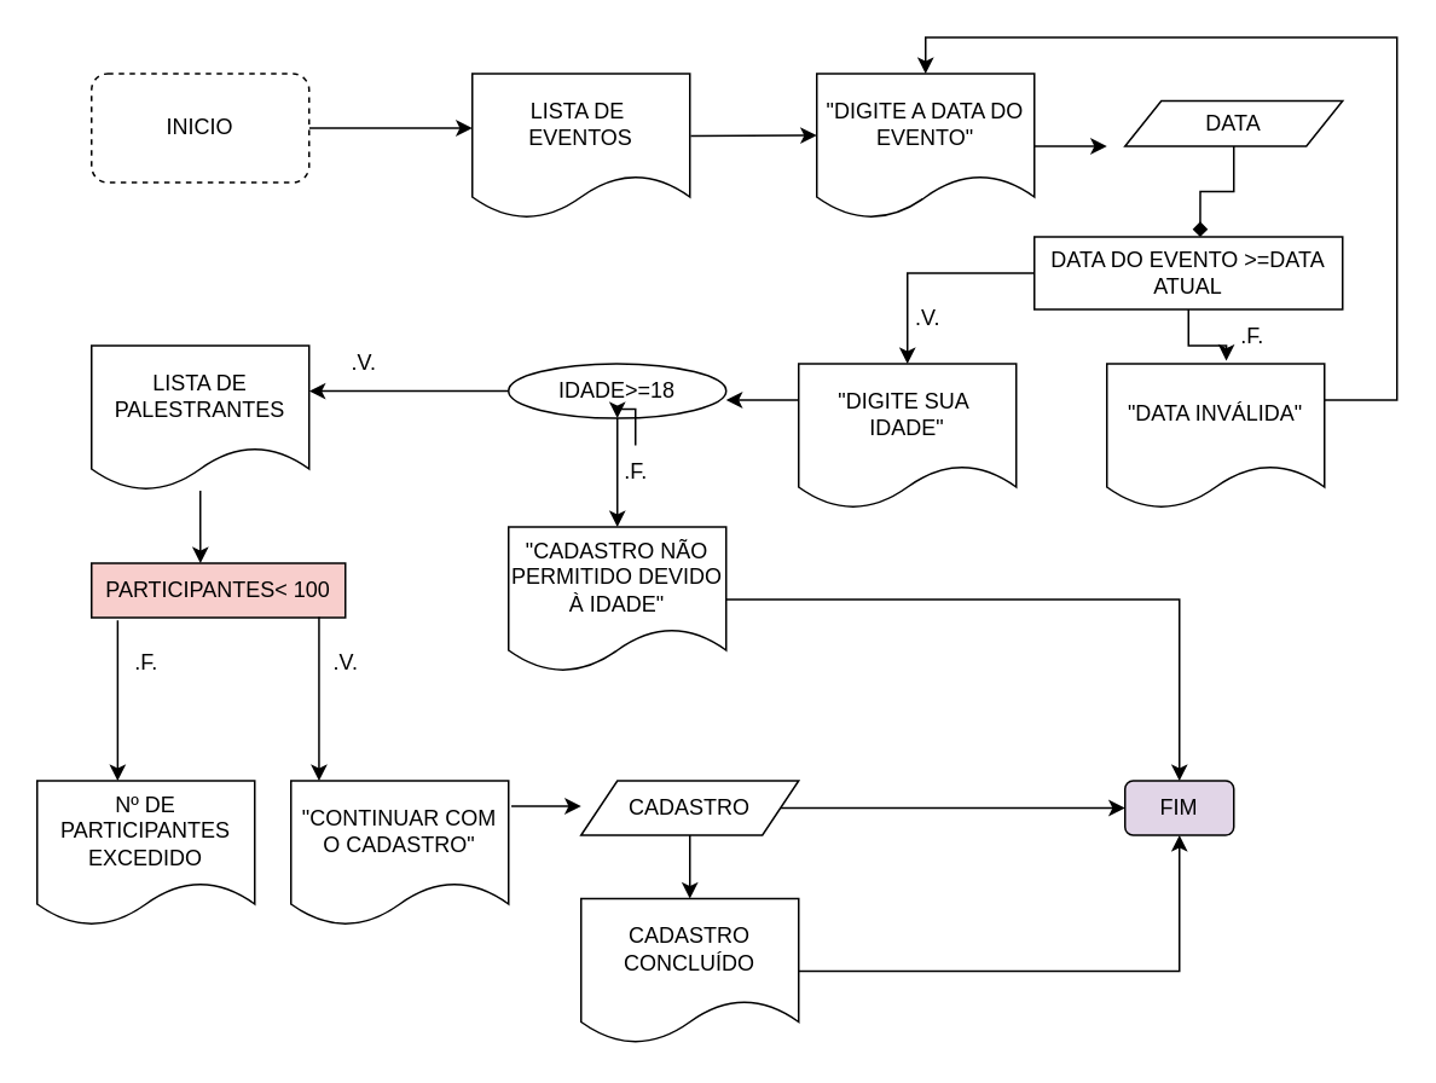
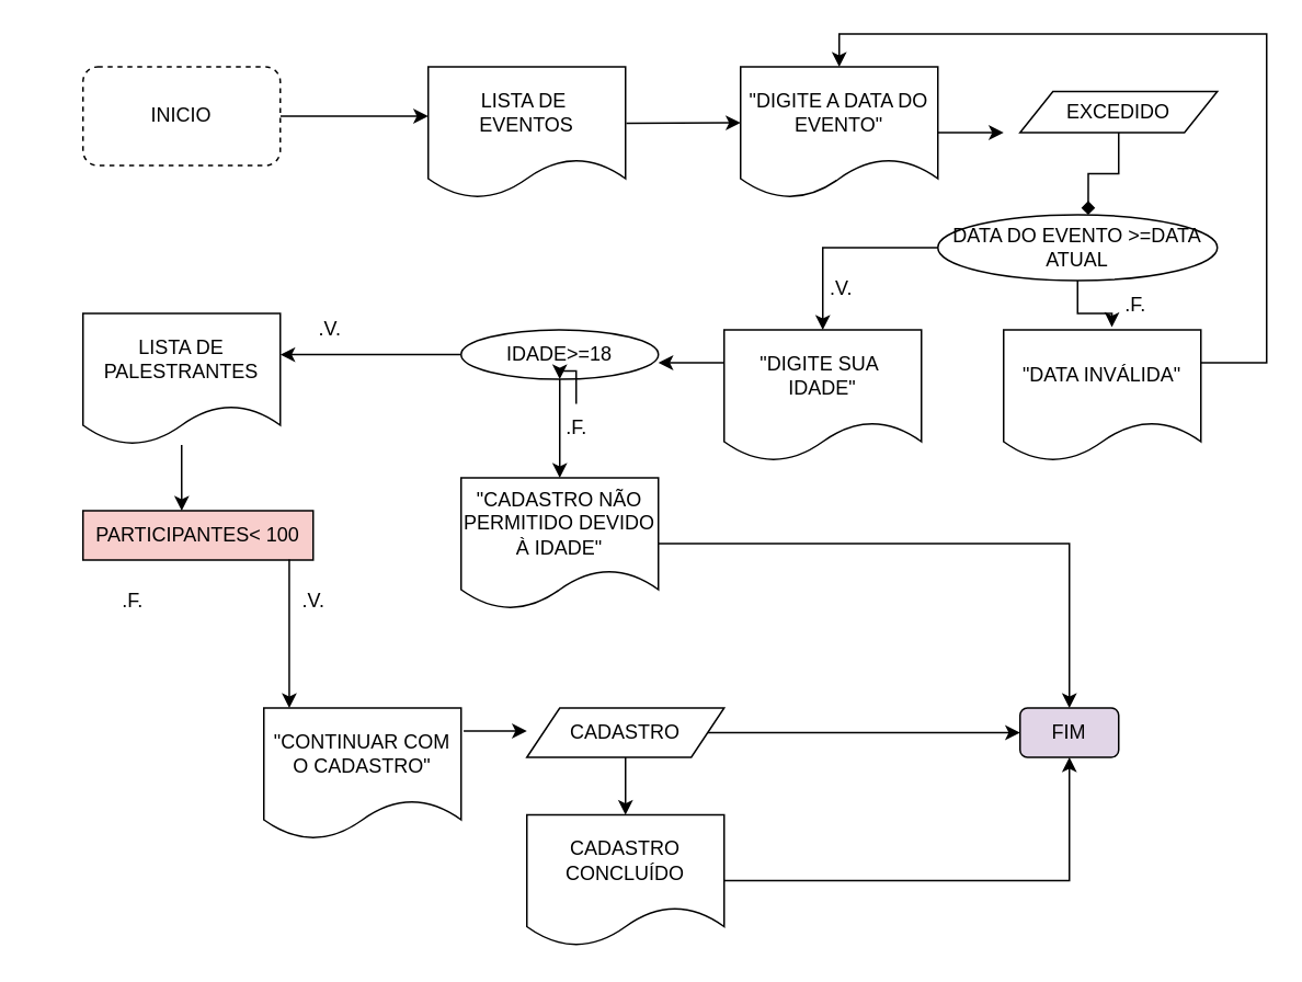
  <mxCell id="0" />
  <mxCell id="1" parent="0" />
  <mxCell id="2" style="edgeStyle=orthogonalEdgeStyle;rounded=0;orthogonalLoop=1;jettySize=auto;html=1;" parent="1" source="3" edge="1"><mxGeometry relative="1" as="geometry"><mxPoint x="260" y="70" as="targetPoint" /></mxGeometry></mxCell>
  <mxCell id="3" value="INICIO" style="rounded=1;whiteSpace=wrap;html=1;dashed=1;" parent="1" vertex="1"><mxGeometry x="50" y="40" width="120" height="60" as="geometry" /></mxCell>
  <mxCell id="4" value="LISTA DE&amp;nbsp;&lt;br&gt;EVENTOS" style="shape=document;whiteSpace=wrap;html=1;boundedLbl=1;" parent="1" vertex="1"><mxGeometry x="260" y="40" width="120" height="80" as="geometry" /></mxCell>
  <mxCell id="5" value="" style="endArrow=classic;html=1;rounded=0;exitX=1.004;exitY=0.429;exitDx=0;exitDy=0;exitPerimeter=0;" parent="1" source="4" edge="1"><mxGeometry width="50" height="50" relative="1" as="geometry"><mxPoint x="370" y="270" as="sourcePoint" /><mxPoint x="450" y="74" as="targetPoint" /></mxGeometry></mxCell>
  <mxCell id="6" style="edgeStyle=orthogonalEdgeStyle;rounded=0;orthogonalLoop=1;jettySize=auto;html=1;" parent="1" source="7" edge="1"><mxGeometry relative="1" as="geometry"><mxPoint x="610" y="80" as="targetPoint" /></mxGeometry></mxCell>
  <mxCell id="7" value="&quot;DIGITE A DATA DO EVENTO&quot;" style="shape=document;whiteSpace=wrap;html=1;boundedLbl=1;" parent="1" vertex="1"><mxGeometry x="450" y="40" width="120" height="80" as="geometry" /></mxCell>
  <mxCell id="8" style="edgeStyle=orthogonalEdgeStyle;rounded=0;orthogonalLoop=1;jettySize=auto;html=1;entryX=0.538;entryY=0;entryDx=0;entryDy=0;entryPerimeter=0;endArrow=diamond;" parent="1" source="9" target="12" edge="1"><mxGeometry relative="1" as="geometry" /></mxCell>
- <mxCell id="9" value="DATA" style="shape=parallelogram;perimeter=parallelogramPerimeter;whiteSpace=wrap;html=1;fixedSize=1;" parent="1" vertex="1"><mxGeometry x="620" y="55" width="120" height="25" as="geometry" /></mxCell>
+ <mxCell id="9" value="EXCEDIDO" style="shape=parallelogram;perimeter=parallelogramPerimeter;whiteSpace=wrap;html=1;fixedSize=1;" parent="1" vertex="1"><mxGeometry x="620" y="55" width="120" height="25" as="geometry" /></mxCell>
  <mxCell id="10" style="edgeStyle=orthogonalEdgeStyle;rounded=0;orthogonalLoop=1;jettySize=auto;html=1;entryX=0.5;entryY=0;entryDx=0;entryDy=0;" parent="1" source="12" target="14" edge="1"><mxGeometry relative="1" as="geometry" /></mxCell>
  <mxCell id="11" style="edgeStyle=orthogonalEdgeStyle;rounded=0;orthogonalLoop=1;jettySize=auto;html=1;entryX=0.549;entryY=-0.021;entryDx=0;entryDy=0;entryPerimeter=0;" parent="1" source="12" target="13" edge="1"><mxGeometry relative="1" as="geometry" /></mxCell>
- <mxCell id="12" value="DATA DO EVENTO &amp;gt;=DATA ATUAL" style="rounded=0;whiteSpace=wrap;html=1;" parent="1" vertex="1"><mxGeometry x="570" y="130" width="170" height="40" as="geometry" /></mxCell>
+ <mxCell id="12" value="DATA DO EVENTO &amp;gt;=DATA ATUAL" style="ellipse;whiteSpace=wrap;html=1;" parent="1" vertex="1"><mxGeometry x="570" y="130" width="170" height="40" as="geometry" /></mxCell>
  <mxCell id="13" value="&quot;DATA INVÁLIDA&quot;" style="shape=document;whiteSpace=wrap;html=1;boundedLbl=1;" parent="1" vertex="1"><mxGeometry x="610" y="200" width="120" height="80" as="geometry" /></mxCell>
  <mxCell id="14" value="&quot;DIGITE SUA&amp;nbsp;&lt;br&gt;IDADE&quot;" style="shape=document;whiteSpace=wrap;html=1;boundedLbl=1;" parent="1" vertex="1"><mxGeometry x="440" y="200" width="120" height="80" as="geometry" /></mxCell>
  <mxCell id="15" value="" style="endArrow=classic;html=1;rounded=0;exitX=1;exitY=0.25;exitDx=0;exitDy=0;entryX=0.5;entryY=0;entryDx=0;entryDy=0;" parent="1" source="13" target="7" edge="1"><mxGeometry width="50" height="50" relative="1" as="geometry"><mxPoint x="750" y="270" as="sourcePoint" /><mxPoint x="510" y="20" as="targetPoint" /><Array as="points"><mxPoint x="770" y="220" /><mxPoint x="770" y="20" /><mxPoint x="510" y="20" /></Array></mxGeometry></mxCell>
  <mxCell id="16" value=".F." style="text;html=1;align=center;verticalAlign=middle;resizable=0;points=[];autosize=1;strokeColor=none;fillColor=none;" parent="1" vertex="1"><mxGeometry x="670" y="170" width="40" height="30" as="geometry" /></mxCell>
  <mxCell id="17" value=".V." style="text;html=1;align=center;verticalAlign=middle;resizable=0;points=[];autosize=1;strokeColor=none;fillColor=none;" parent="1" vertex="1"><mxGeometry x="491" y="160" width="40" height="30" as="geometry" /></mxCell>
  <mxCell id="18" style="edgeStyle=orthogonalEdgeStyle;rounded=0;orthogonalLoop=1;jettySize=auto;html=1;entryX=1;entryY=0.313;entryDx=0;entryDy=0;entryPerimeter=0;" parent="1" source="20" target="22" edge="1"><mxGeometry relative="1" as="geometry" /></mxCell>
  <mxCell id="19" style="edgeStyle=orthogonalEdgeStyle;rounded=0;orthogonalLoop=1;jettySize=auto;html=1;entryX=0.5;entryY=0;entryDx=0;entryDy=0;" parent="1" source="20" target="23" edge="1"><mxGeometry relative="1" as="geometry" /></mxCell>
  <mxCell id="20" value="IDADE&amp;gt;=18" style="ellipse;whiteSpace=wrap;html=1;" parent="1" vertex="1"><mxGeometry x="280" y="200" width="120" height="30" as="geometry" /></mxCell>
  <mxCell id="21" style="edgeStyle=orthogonalEdgeStyle;rounded=0;orthogonalLoop=1;jettySize=auto;html=1;entryX=0.429;entryY=0;entryDx=0;entryDy=0;entryPerimeter=0;" parent="1" source="22" target="28" edge="1"><mxGeometry relative="1" as="geometry" /></mxCell>
  <mxCell id="22" value="LISTA DE PALESTRANTES" style="shape=document;whiteSpace=wrap;html=1;boundedLbl=1;" parent="1" vertex="1"><mxGeometry x="50" y="190" width="120" height="80" as="geometry" /></mxCell>
  <mxCell id="23" value="&quot;CADASTRO NÃO PERMITIDO DEVIDO À IDADE&quot;" style="shape=document;whiteSpace=wrap;html=1;boundedLbl=1;" parent="1" vertex="1"><mxGeometry x="280" y="290" width="120" height="80" as="geometry" /></mxCell>
  <mxCell id="24" value="" style="endArrow=classic;html=1;rounded=0;exitX=0;exitY=0.25;exitDx=0;exitDy=0;entryX=1;entryY=0.667;entryDx=0;entryDy=0;entryPerimeter=0;" parent="1" source="14" target="20" edge="1"><mxGeometry width="50" height="50" relative="1" as="geometry"><mxPoint x="420" y="260" as="sourcePoint" /><mxPoint x="470" y="210" as="targetPoint" /></mxGeometry></mxCell>
  <mxCell id="25" value="" style="edgeStyle=orthogonalEdgeStyle;rounded=0;orthogonalLoop=1;jettySize=auto;html=1;" edge="1" parent="1" source="26" target="20"><mxGeometry relative="1" as="geometry" /></mxCell>
  <mxCell id="26" value=".F." style="text;html=1;align=center;verticalAlign=middle;resizable=0;points=[];autosize=1;strokeColor=none;fillColor=none;" parent="1" vertex="1"><mxGeometry x="330" y="245" width="40" height="30" as="geometry" /></mxCell>
  <mxCell id="27" value=".V." style="text;html=1;align=center;verticalAlign=middle;resizable=0;points=[];autosize=1;strokeColor=none;fillColor=none;" parent="1" vertex="1"><mxGeometry x="180" y="185" width="40" height="30" as="geometry" /></mxCell>
  <mxCell id="28" value="PARTICIPANTES&amp;lt; 100" style="rounded=0;whiteSpace=wrap;html=1;fillColor=#f8cecc;" parent="1" vertex="1"><mxGeometry x="50" y="310" width="140" height="30" as="geometry" /></mxCell>
  <mxCell id="29" value="&quot;CONTINUAR COM O CADASTRO&quot;" style="shape=document;whiteSpace=wrap;html=1;boundedLbl=1;" parent="1" vertex="1"><mxGeometry x="160" y="430" width="120" height="80" as="geometry" /></mxCell>
- <mxCell id="30" value="Nº DE PARTICIPANTES EXCEDIDO" style="shape=document;whiteSpace=wrap;html=1;boundedLbl=1;" parent="1" vertex="1"><mxGeometry x="20" y="430" width="120" height="80" as="geometry" /></mxCell>
- <mxCell id="31" value="" style="endArrow=classic;html=1;rounded=0;exitX=0.103;exitY=1.051;exitDx=0;exitDy=0;exitPerimeter=0;entryX=0.37;entryY=0;entryDx=0;entryDy=0;entryPerimeter=0;" parent="1" source="28" target="30" edge="1"><mxGeometry width="50" height="50" relative="1" as="geometry"><mxPoint x="210" y="470" as="sourcePoint" /><mxPoint x="260" y="420" as="targetPoint" /></mxGeometry></mxCell>
  <mxCell id="32" value="" style="endArrow=classic;html=1;rounded=0;exitX=0.896;exitY=0.987;exitDx=0;exitDy=0;exitPerimeter=0;entryX=0.129;entryY=0;entryDx=0;entryDy=0;entryPerimeter=0;" parent="1" source="28" target="29" edge="1"><mxGeometry width="50" height="50" relative="1" as="geometry"><mxPoint x="170" y="430" as="sourcePoint" /><mxPoint x="220" y="380" as="targetPoint" /></mxGeometry></mxCell>
  <mxCell id="33" value=".V." style="text;html=1;align=center;verticalAlign=middle;resizable=0;points=[];autosize=1;strokeColor=none;fillColor=none;" parent="1" vertex="1"><mxGeometry x="170" y="350" width="40" height="30" as="geometry" /></mxCell>
  <mxCell id="34" value=".F." style="text;html=1;align=center;verticalAlign=middle;resizable=0;points=[];autosize=1;strokeColor=none;fillColor=none;" parent="1" vertex="1"><mxGeometry x="60" y="350" width="40" height="30" as="geometry" /></mxCell>
  <mxCell id="35" style="edgeStyle=orthogonalEdgeStyle;rounded=0;orthogonalLoop=1;jettySize=auto;html=1;entryX=0.5;entryY=0;entryDx=0;entryDy=0;" parent="1" source="37" target="38" edge="1"><mxGeometry relative="1" as="geometry" /></mxCell>
  <mxCell id="36" style="edgeStyle=orthogonalEdgeStyle;rounded=0;orthogonalLoop=1;jettySize=auto;html=1;entryX=0;entryY=0.5;entryDx=0;entryDy=0;" parent="1" source="37" target="40" edge="1"><mxGeometry relative="1" as="geometry" /></mxCell>
  <mxCell id="37" value="CADASTRO" style="shape=parallelogram;perimeter=parallelogramPerimeter;whiteSpace=wrap;html=1;fixedSize=1;" parent="1" vertex="1"><mxGeometry x="320" y="430" width="120" height="30" as="geometry" /></mxCell>
  <mxCell id="38" value="CADASTRO CONCLUÍDO" style="shape=document;whiteSpace=wrap;html=1;boundedLbl=1;" parent="1" vertex="1"><mxGeometry x="320" y="495" width="120" height="80" as="geometry" /></mxCell>
  <mxCell id="39" value="" style="endArrow=classic;html=1;rounded=0;exitX=1.013;exitY=0.174;exitDx=0;exitDy=0;exitPerimeter=0;" parent="1" source="29" edge="1"><mxGeometry width="50" height="50" relative="1" as="geometry"><mxPoint x="280" y="490" as="sourcePoint" /><mxPoint x="320" y="444" as="targetPoint" /></mxGeometry></mxCell>
  <mxCell id="40" value="FIM" style="rounded=1;whiteSpace=wrap;html=1;fillColor=#e1d5e7;" parent="1" vertex="1"><mxGeometry x="620" y="430" width="60" height="30" as="geometry" /></mxCell>
  <mxCell id="41" value="" style="endArrow=classic;html=1;rounded=0;exitX=1;exitY=0.5;exitDx=0;exitDy=0;entryX=0.5;entryY=0;entryDx=0;entryDy=0;" parent="1" source="23" target="40" edge="1"><mxGeometry width="50" height="50" relative="1" as="geometry"><mxPoint x="430" y="380" as="sourcePoint" /><mxPoint x="480" y="330" as="targetPoint" /><Array as="points"><mxPoint x="650" y="330" /></Array></mxGeometry></mxCell>
  <mxCell id="42" value="" style="endArrow=classic;html=1;rounded=0;exitX=1;exitY=0.5;exitDx=0;exitDy=0;entryX=0.5;entryY=1;entryDx=0;entryDy=0;" parent="1" source="38" target="40" edge="1"><mxGeometry width="50" height="50" relative="1" as="geometry"><mxPoint x="440" y="570" as="sourcePoint" /><mxPoint x="490" y="520" as="targetPoint" /><Array as="points"><mxPoint x="650" y="535" /></Array></mxGeometry></mxCell>
